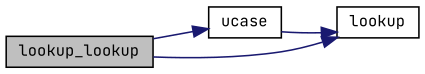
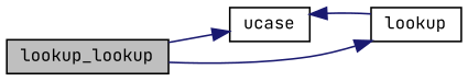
  digraph {
    fontname="JetBrains Mono"
    rankdir=LR
    node [color=black fillcolor=white fontname="JetBrains Mono" fontsize=10 shape=record style=filled]
    edge [color=midnightblue fontname="JetBrains Mono" fontsize=10 labelfontname=Helvetica labelfontsize=10 style=solid]
    n1 [fillcolor=grey75 fontcolor=black height=0.2 label=lookup_lookup width=0.4]
    n2 [height=0.2 label=ucase width=0.4]
    n3 [height=0.2 label=lookup width=0.4]
    n1 -> n2
    n1 -> n3
-   n2 -> n3
+   n3 -> n2
  }
